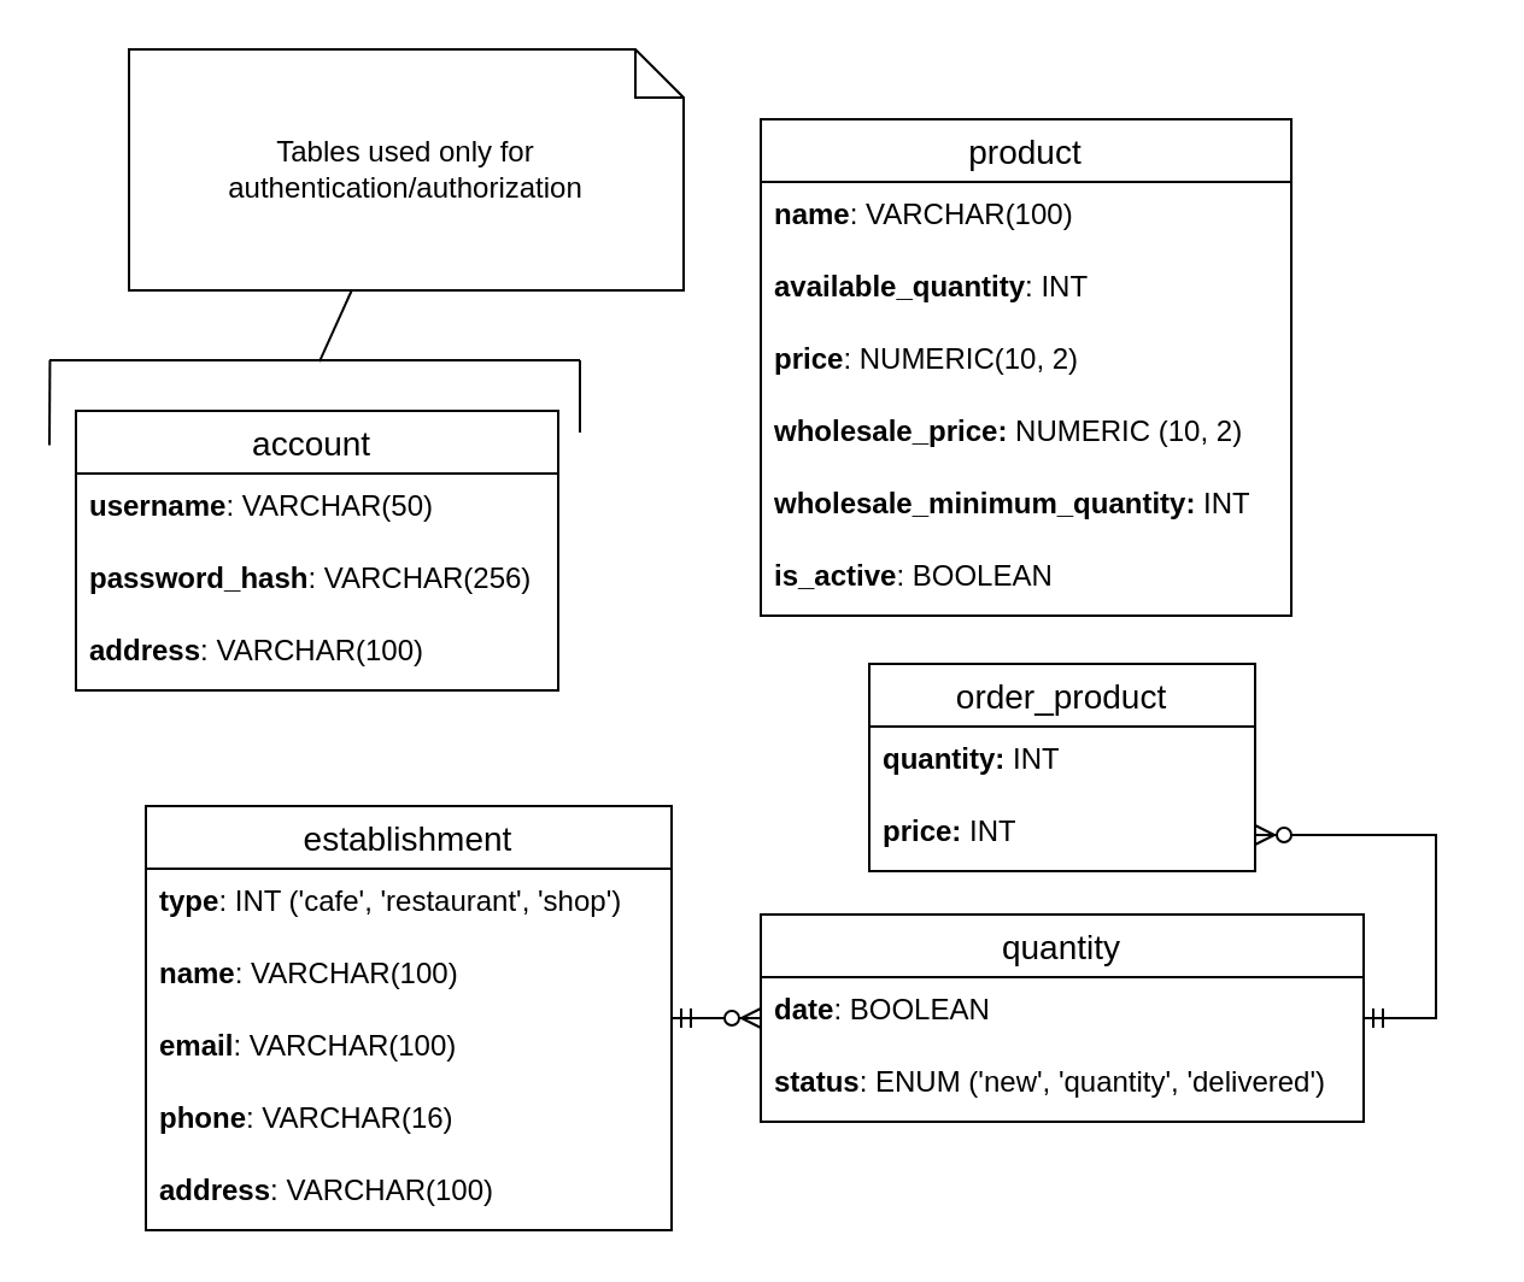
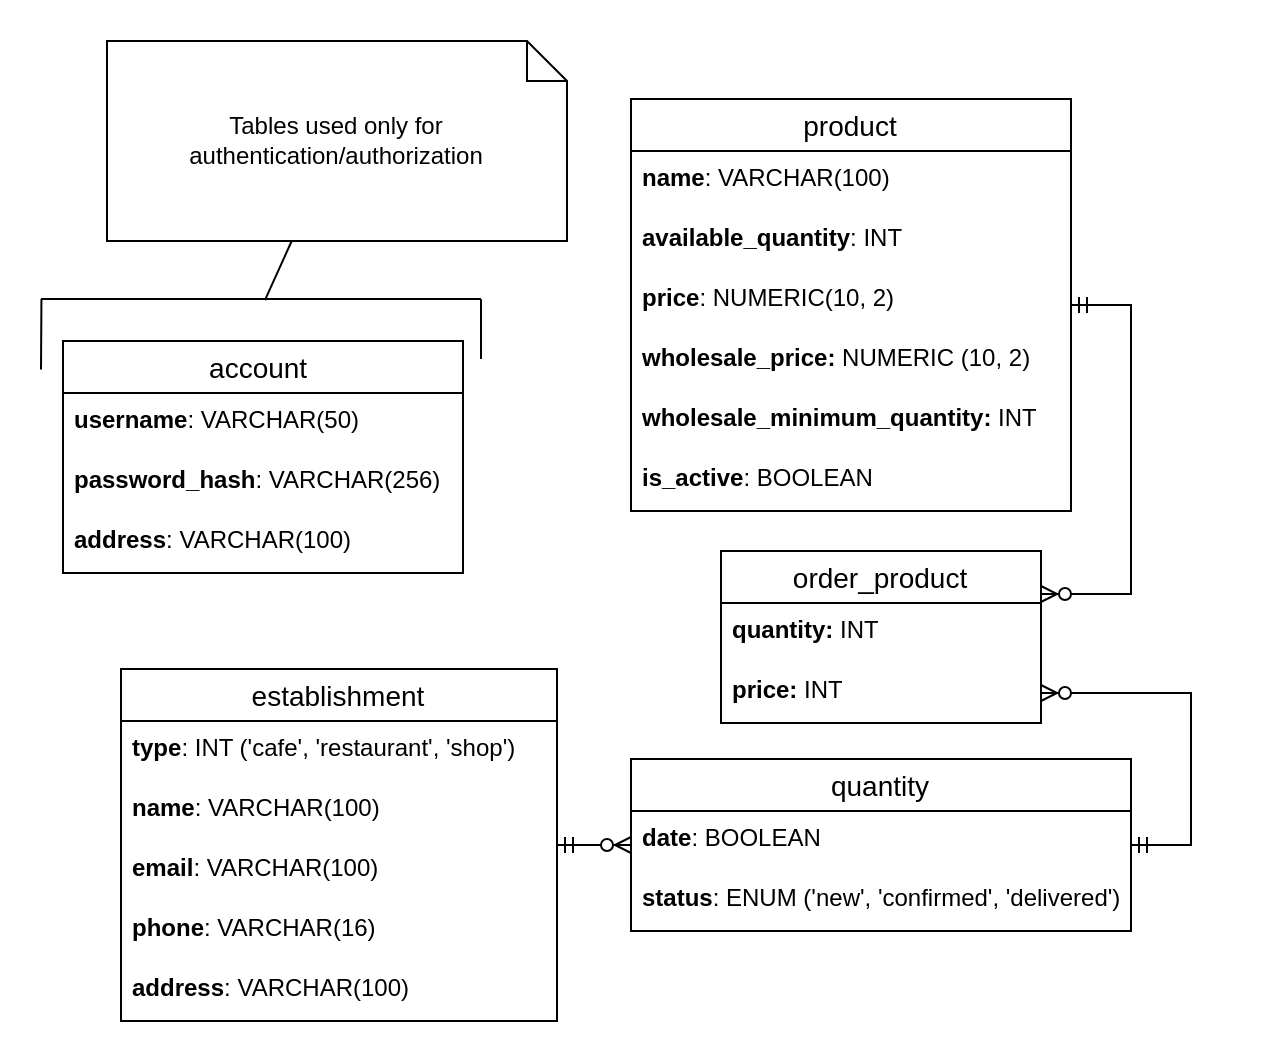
  <mxCell id="0" />
  <mxCell id="1" parent="0" />
  <mxCell id="2" value="establishment" style="swimlane;fontStyle=0;childLayout=stackLayout;horizontal=1;startSize=26;horizontalStack=0;resizeParent=1;resizeParentMax=0;resizeLast=0;collapsible=1;marginBottom=0;align=center;fontSize=14;" parent="1" vertex="1"><mxGeometry x="60" y="334" width="218" height="176" as="geometry" /></mxCell>
  <mxCell id="3" value="type&lt;span style=&quot;font-weight: normal;&quot;&gt;: INT ('cafe', 'restaurant', 'shop')&lt;/span&gt;" style="text;strokeColor=none;fillColor=none;spacingLeft=4;spacingRight=4;overflow=hidden;rotatable=0;points=[[0,0.5],[1,0.5]];portConstraint=eastwest;fontSize=12;whiteSpace=wrap;html=1;fontStyle=1" parent="2" vertex="1"><mxGeometry y="26" width="218" height="30" as="geometry" /></mxCell>
  <mxCell id="4" value="name&lt;span style=&quot;font-weight: normal;&quot;&gt;: VARCHAR(100)&lt;/span&gt;" style="text;strokeColor=none;fillColor=none;spacingLeft=4;spacingRight=4;overflow=hidden;rotatable=0;points=[[0,0.5],[1,0.5]];portConstraint=eastwest;fontSize=12;whiteSpace=wrap;html=1;fontStyle=1" parent="2" vertex="1"><mxGeometry y="56" width="218" height="30" as="geometry" /></mxCell>
  <mxCell id="5" value="email&lt;span style=&quot;font-weight: normal;&quot;&gt;: VARCHAR(100)&lt;/span&gt;&lt;div&gt;&lt;br&gt;&lt;/div&gt;" style="text;strokeColor=none;fillColor=none;spacingLeft=4;spacingRight=4;overflow=hidden;rotatable=0;points=[[0,0.5],[1,0.5]];portConstraint=eastwest;fontSize=12;whiteSpace=wrap;html=1;fontStyle=1" parent="2" vertex="1"><mxGeometry y="86" width="218" height="30" as="geometry" /></mxCell>
  <mxCell id="6" value="&lt;div&gt;phone&lt;span style=&quot;font-weight: normal;&quot;&gt;: VARCHAR(16)&lt;/span&gt;&lt;/div&gt;" style="text;strokeColor=none;fillColor=none;spacingLeft=4;spacingRight=4;overflow=hidden;rotatable=0;points=[[0,0.5],[1,0.5]];portConstraint=eastwest;fontSize=12;whiteSpace=wrap;html=1;fontStyle=1" parent="2" vertex="1"><mxGeometry y="116" width="218" height="30" as="geometry" /></mxCell>
  <mxCell id="7" value="&lt;div&gt;address&lt;span style=&quot;font-weight: normal;&quot;&gt;: VARCHAR(100)&lt;/span&gt;&lt;/div&gt;" style="text;strokeColor=none;fillColor=none;spacingLeft=4;spacingRight=4;overflow=hidden;rotatable=0;points=[[0,0.5],[1,0.5]];portConstraint=eastwest;fontSize=12;whiteSpace=wrap;html=1;fontStyle=1" parent="2" vertex="1"><mxGeometry y="146" width="218" height="30" as="geometry" /></mxCell>
  <mxCell id="8" value="product" style="swimlane;fontStyle=0;childLayout=stackLayout;horizontal=1;startSize=26;horizontalStack=0;resizeParent=1;resizeParentMax=0;resizeLast=0;collapsible=1;marginBottom=0;align=center;fontSize=14;" parent="1" vertex="1"><mxGeometry x="315" y="49" width="220" height="206" as="geometry" /></mxCell>
  <mxCell id="9" value="&lt;b&gt;name&lt;/b&gt;: VARCHAR(100)&amp;nbsp;" style="text;strokeColor=none;fillColor=none;spacingLeft=4;spacingRight=4;overflow=hidden;rotatable=0;points=[[0,0.5],[1,0.5]];portConstraint=eastwest;fontSize=12;whiteSpace=wrap;html=1;" parent="8" vertex="1"><mxGeometry y="26" width="220" height="30" as="geometry" /></mxCell>
  <mxCell id="10" value="&lt;b&gt;available_quantity&lt;/b&gt;: INT" style="text;strokeColor=none;fillColor=none;spacingLeft=4;spacingRight=4;overflow=hidden;rotatable=0;points=[[0,0.5],[1,0.5]];portConstraint=eastwest;fontSize=12;whiteSpace=wrap;html=1;" parent="8" vertex="1"><mxGeometry y="56" width="220" height="30" as="geometry" /></mxCell>
  <mxCell id="11" value="&lt;div&gt;&lt;b&gt;price&lt;/b&gt;: NUMERIC(10, 2)&amp;nbsp;&lt;/div&gt;" style="text;strokeColor=none;fillColor=none;spacingLeft=4;spacingRight=4;overflow=hidden;rotatable=0;points=[[0,0.5],[1,0.5]];portConstraint=eastwest;fontSize=12;whiteSpace=wrap;html=1;" parent="8" vertex="1"><mxGeometry y="86" width="220" height="30" as="geometry" /></mxCell>
  <mxCell id="12" value="&lt;b&gt;wholesale_price:&lt;/b&gt; NUMERIC (10, 2)" style="text;strokeColor=none;fillColor=none;spacingLeft=4;spacingRight=4;overflow=hidden;rotatable=0;points=[[0,0.5],[1,0.5]];portConstraint=eastwest;fontSize=12;whiteSpace=wrap;html=1;" parent="8" vertex="1"><mxGeometry y="116" width="220" height="30" as="geometry" /></mxCell>
  <mxCell id="13" value="&lt;b&gt;wholesale_minimum_quantity: &lt;/b&gt;INT" style="text;strokeColor=none;fillColor=none;spacingLeft=4;spacingRight=4;overflow=hidden;rotatable=0;points=[[0,0.5],[1,0.5]];portConstraint=eastwest;fontSize=12;whiteSpace=wrap;html=1;" parent="8" vertex="1"><mxGeometry y="146" width="220" height="30" as="geometry" /></mxCell>
  <mxCell id="14" value="&lt;b&gt;is_active&lt;/b&gt;: BOOLEAN" style="text;strokeColor=none;fillColor=none;spacingLeft=4;spacingRight=4;overflow=hidden;rotatable=0;points=[[0,0.5],[1,0.5]];portConstraint=eastwest;fontSize=12;whiteSpace=wrap;html=1;" parent="8" vertex="1"><mxGeometry y="176" width="220" height="30" as="geometry" /></mxCell>
  <mxCell id="15" value="quantity" style="swimlane;fontStyle=0;childLayout=stackLayout;horizontal=1;startSize=26;horizontalStack=0;resizeParent=1;resizeParentMax=0;resizeLast=0;collapsible=1;marginBottom=0;align=center;fontSize=14;" parent="1" vertex="1"><mxGeometry x="315" y="379" width="250" height="86" as="geometry" /></mxCell>
  <mxCell id="16" value="date&lt;span style=&quot;font-weight: normal;&quot;&gt;: BOOLEAN&lt;/span&gt;" style="text;strokeColor=none;fillColor=none;spacingLeft=4;spacingRight=4;overflow=hidden;rotatable=0;points=[[0,0.5],[1,0.5]];portConstraint=eastwest;fontSize=12;whiteSpace=wrap;html=1;fontStyle=1" parent="15" vertex="1"><mxGeometry y="26" width="250" height="30" as="geometry" /></mxCell>
- <mxCell id="17" value="status&lt;span style=&quot;font-weight: normal;&quot;&gt;: ENUM ('new', 'quantity', 'delivered')&lt;/span&gt;" style="text;strokeColor=none;fillColor=none;spacingLeft=4;spacingRight=4;overflow=hidden;rotatable=0;points=[[0,0.5],[1,0.5]];portConstraint=eastwest;fontSize=12;whiteSpace=wrap;html=1;fontStyle=1" parent="15" vertex="1"><mxGeometry y="56" width="250" height="30" as="geometry" /></mxCell>
+ <mxCell id="17" value="status&lt;span style=&quot;font-weight: normal;&quot;&gt;: ENUM ('new', 'confirmed', 'delivered')&lt;/span&gt;" style="text;strokeColor=none;fillColor=none;spacingLeft=4;spacingRight=4;overflow=hidden;rotatable=0;points=[[0,0.5],[1,0.5]];portConstraint=eastwest;fontSize=12;whiteSpace=wrap;html=1;fontStyle=1" parent="15" vertex="1"><mxGeometry y="56" width="250" height="30" as="geometry" /></mxCell>
  <mxCell id="18" value="order_product" style="swimlane;fontStyle=0;childLayout=stackLayout;horizontal=1;startSize=26;horizontalStack=0;resizeParent=1;resizeParentMax=0;resizeLast=0;collapsible=1;marginBottom=0;align=center;fontSize=14;" parent="1" vertex="1"><mxGeometry x="360" y="275" width="160" height="86" as="geometry" /></mxCell>
  <mxCell id="19" value="quantity: &lt;span style=&quot;font-weight: normal;&quot;&gt;INT&lt;/span&gt;" style="text;strokeColor=none;fillColor=none;spacingLeft=4;spacingRight=4;overflow=hidden;rotatable=0;points=[[0,0.5],[1,0.5]];portConstraint=eastwest;fontSize=12;whiteSpace=wrap;html=1;fontStyle=1" parent="18" vertex="1"><mxGeometry y="26" width="160" height="30" as="geometry" /></mxCell>
  <mxCell id="20" value="price: &lt;span style=&quot;font-weight: normal;&quot;&gt;INT&lt;/span&gt;" style="text;strokeColor=none;fillColor=none;spacingLeft=4;spacingRight=4;overflow=hidden;rotatable=0;points=[[0,0.5],[1,0.5]];portConstraint=eastwest;fontSize=12;whiteSpace=wrap;html=1;fontStyle=1" vertex="1" parent="18"><mxGeometry y="56" width="160" height="30" as="geometry" /></mxCell>
+ <mxCell id="21" value="" style="edgeStyle=entityRelationEdgeStyle;fontSize=12;html=1;endArrow=ERzeroToMany;startArrow=ERmandOne;rounded=0;entryX=1;entryY=0.25;entryDx=0;entryDy=0;" parent="1" source="8" target="18" edge="1"><mxGeometry width="100" height="100" relative="1" as="geometry"><mxPoint x="330" y="389" as="sourcePoint" /><mxPoint x="430" y="289" as="targetPoint" /><Array as="points"><mxPoint x="610" y="259" /><mxPoint x="610" y="239" /><mxPoint x="590" y="239" /></Array></mxGeometry></mxCell>
  <mxCell id="22" value="" style="edgeStyle=entityRelationEdgeStyle;fontSize=12;html=1;endArrow=ERzeroToMany;startArrow=ERmandOne;rounded=0;entryX=1;entryY=0.5;entryDx=0;entryDy=0;" parent="1" source="15" target="20" edge="1"><mxGeometry width="100" height="100" relative="1" as="geometry"><mxPoint x="720" y="439" as="sourcePoint" /><mxPoint x="650" y="369" as="targetPoint" /><Array as="points"><mxPoint x="600" y="349" /><mxPoint x="600" y="349" /><mxPoint x="560" y="349" /><mxPoint x="560" y="339" /><mxPoint x="560" y="349" /><mxPoint x="550" y="339" /><mxPoint x="600" y="359" /><mxPoint x="600" y="369" /></Array></mxGeometry></mxCell>
  <mxCell id="23" value="" style="edgeStyle=entityRelationEdgeStyle;fontSize=12;html=1;endArrow=ERzeroToMany;startArrow=ERmandOne;rounded=0;" parent="1" source="2" target="15" edge="1"><mxGeometry width="100" height="100" relative="1" as="geometry"><mxPoint x="250" y="459" as="sourcePoint" /><mxPoint x="350" y="359" as="targetPoint" /></mxGeometry></mxCell>
  <mxCell id="24" value="account " style="swimlane;fontStyle=0;childLayout=stackLayout;horizontal=1;startSize=26;horizontalStack=0;resizeParent=1;resizeParentMax=0;resizeLast=0;collapsible=1;marginBottom=0;align=center;fontSize=14;" parent="1" vertex="1"><mxGeometry x="31" y="170" width="200" height="116" as="geometry" /></mxCell>
  <mxCell id="25" value="username&lt;span style=&quot;font-weight: normal;&quot;&gt;: VARCHAR(50)&lt;/span&gt;" style="text;strokeColor=none;fillColor=none;spacingLeft=4;spacingRight=4;overflow=hidden;rotatable=0;points=[[0,0.5],[1,0.5]];portConstraint=eastwest;fontSize=12;whiteSpace=wrap;html=1;fontStyle=1" parent="24" vertex="1"><mxGeometry y="26" width="200" height="30" as="geometry" /></mxCell>
  <mxCell id="26" value="&lt;div&gt;password_hash&lt;span style=&quot;font-weight: normal;&quot;&gt;: VARCHAR(256)&lt;/span&gt;&lt;/div&gt;" style="text;strokeColor=none;fillColor=none;spacingLeft=4;spacingRight=4;overflow=hidden;rotatable=0;points=[[0,0.5],[1,0.5]];portConstraint=eastwest;fontSize=12;whiteSpace=wrap;html=1;fontStyle=1" parent="24" vertex="1"><mxGeometry y="56" width="200" height="30" as="geometry" /></mxCell>
  <mxCell id="27" value="&lt;div&gt;address&lt;span style=&quot;font-weight: normal;&quot;&gt;: VARCHAR(100)&lt;/span&gt;&lt;/div&gt;" style="text;strokeColor=none;fillColor=none;spacingLeft=4;spacingRight=4;overflow=hidden;rotatable=0;points=[[0,0.5],[1,0.5]];portConstraint=eastwest;fontSize=12;whiteSpace=wrap;html=1;fontStyle=1" parent="24" vertex="1"><mxGeometry y="86" width="200" height="30" as="geometry" /></mxCell>
  <mxCell id="28" value="Tables used only for authentication/authorization" style="shape=note;size=20;whiteSpace=wrap;html=1;" parent="1" vertex="1"><mxGeometry x="53" y="20" width="230" height="100" as="geometry" /></mxCell>
  <mxCell id="29" value="" style="endArrow=none;html=1;rounded=0;entryX=0.509;entryY=0.554;entryDx=0;entryDy=0;entryPerimeter=0;" parent="1" source="28" target="30" edge="1"><mxGeometry relative="1" as="geometry"><mxPoint x="150" y="140" as="sourcePoint" /><mxPoint x="150" y="150" as="targetPoint" /></mxGeometry></mxCell>
  <mxCell id="30" value="" style="line;strokeWidth=1;rotatable=0;dashed=0;labelPosition=right;align=left;verticalAlign=middle;spacingTop=0;spacingLeft=6;points=[];portConstraint=eastwest;" parent="1" vertex="1"><mxGeometry x="20" y="144" width="220" height="10" as="geometry" /></mxCell>
  <mxCell id="31" value="" style="endArrow=none;html=1;rounded=0;entryX=0.001;entryY=0.5;entryDx=0;entryDy=0;entryPerimeter=0;" parent="1" target="30" edge="1"><mxGeometry relative="1" as="geometry"><mxPoint x="20" y="184.22" as="sourcePoint" /><mxPoint x="20.25" y="154" as="targetPoint" /></mxGeometry></mxCell>
  <mxCell id="32" value="" style="endArrow=none;html=1;rounded=0;" parent="1" edge="1"><mxGeometry relative="1" as="geometry"><mxPoint x="240" y="179" as="sourcePoint" /><mxPoint x="240" y="149" as="targetPoint" /></mxGeometry></mxCell>
